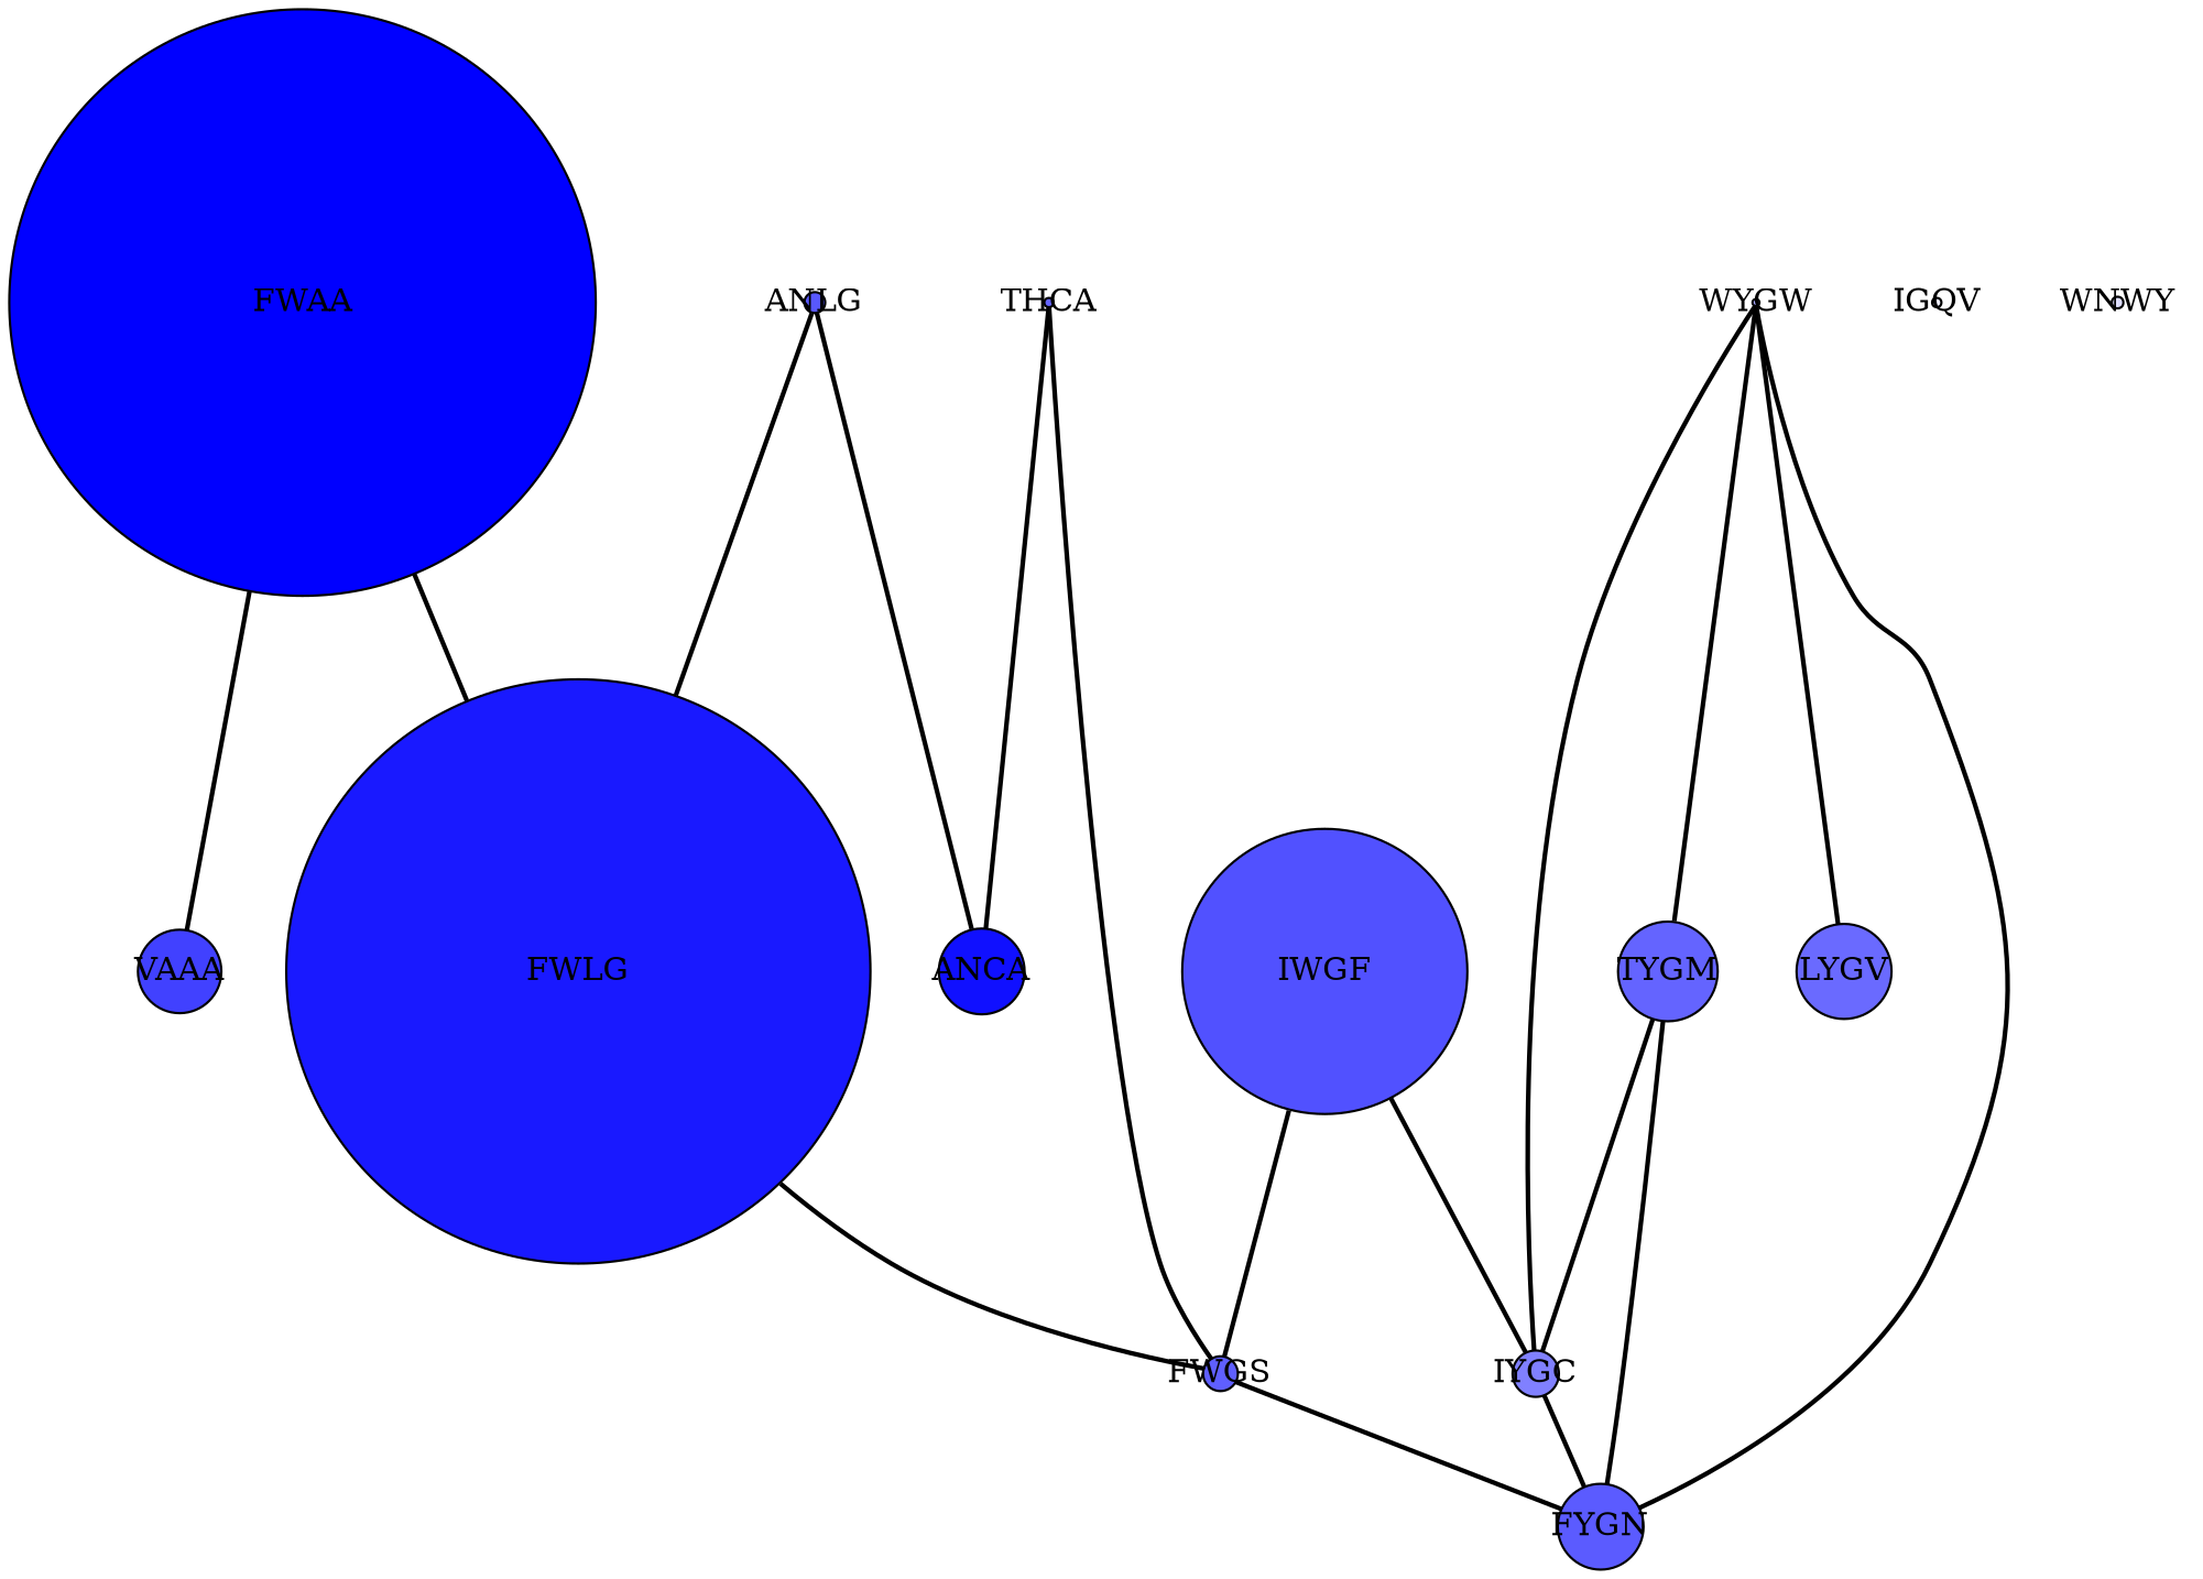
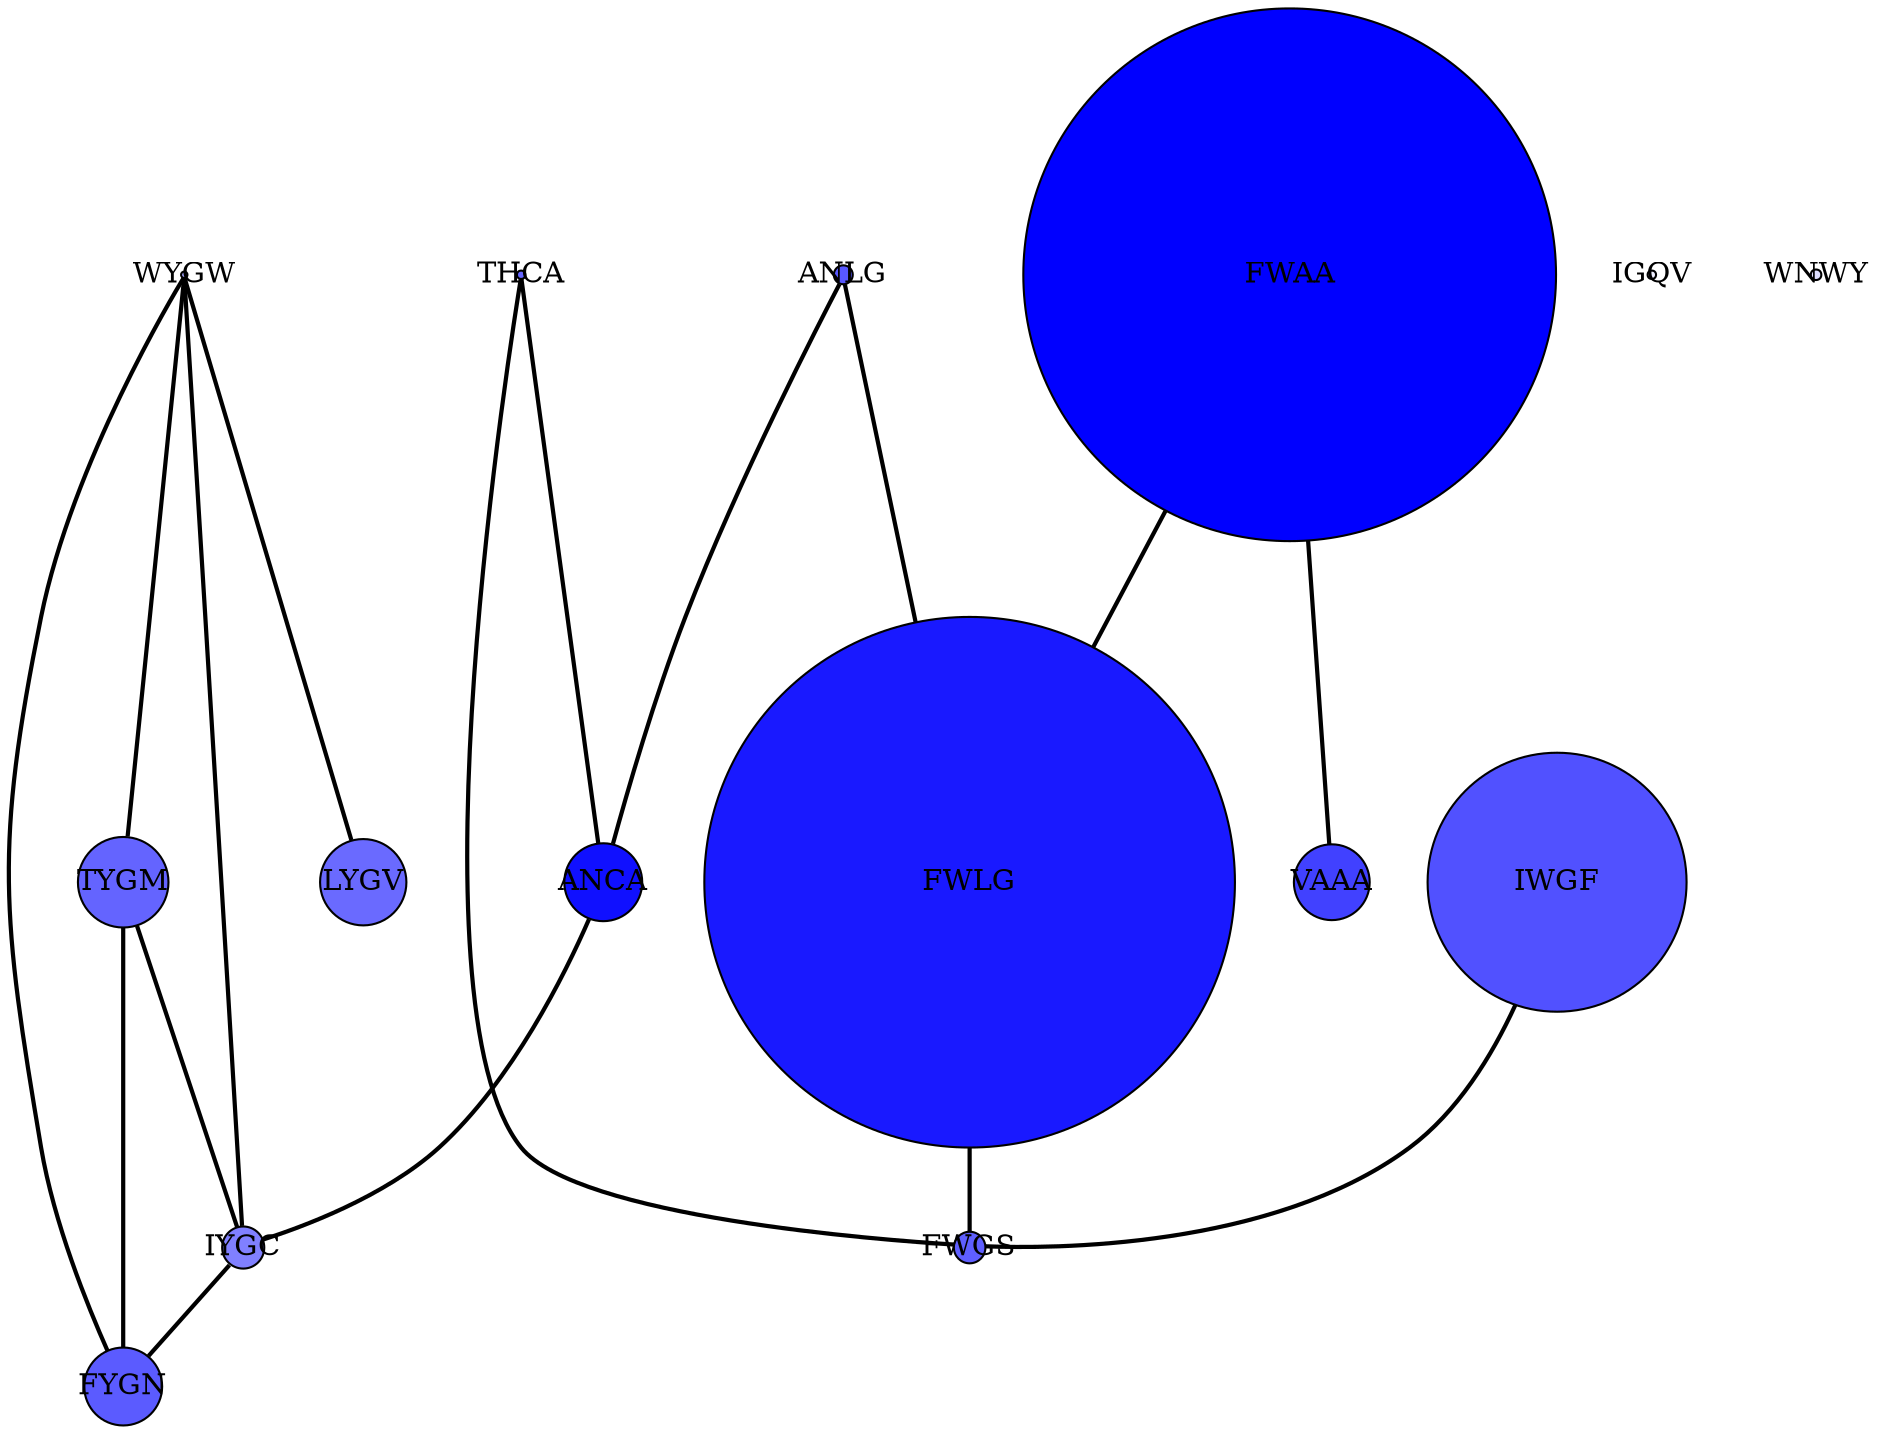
  strict graph {
    node [color=black fixedsize=shape shape=circle style="filled,rounded"]
    edge [color=black style=bold]
    FYGN [fillcolor="0.666666666667,0.642125075947,1" width=0.50982816]
    FWGS [fillcolor="0.666666666667,0.625756201143,1" width=0.21069608]
    IYGC [fillcolor="0.666666666667,0.497964247029,1" width=0.27110272]
    FWLG [fillcolor="0.666666666667,0.901808056689,1" width=3.5030516]
    VAAA [fillcolor="0.666666666667,0.743019350014,1" width=0.50505432]
    TYGM [fillcolor="0.666666666667,0.606103178641,1" width=0.59847768]
    LYGV [fillcolor="0.666666666667,0.582185633913,1" width=0.57127]
    IWGF [fillcolor="0.666666666667,0.681718887049,1" width=1.70256184]
    ANCA [fillcolor="0.666666666667,0.936695584051,1" width=0.51138672]
    THCA [fillcolor="0.666666666667,0.604812362309,1" width=0.05838536]
    WYGW [fillcolor="0.666666666667,0.350919034084,1" width=0.03791048]
    ANLG [fillcolor="0.666666666667,0.655900004307,1" width=0.13115448]
    IGQV [fillcolor="0.666666666667,0.0647817471514,1" width=0.0493492]
    FWAA [fillcolor="0.666666666667,1,1" width=3.51136384]
    WNWY [fillcolor="0.666666666667,0.130573612586,1" width=0.06627376]
-   FWGS -- FYGN
    IYGC -- FYGN
    FWLG -- FWGS
    TYGM -- FYGN
    TYGM -- IYGC
    IWGF -- FWGS
-   IWGF -- IYGC
+   ANCA -- IYGC
    THCA -- FWGS
    THCA -- ANCA
    WYGW -- FYGN
    WYGW -- IYGC
    WYGW -- TYGM
    WYGW -- LYGV
    ANLG -- FWLG
    ANLG -- ANCA
    FWAA -- FWLG
    FWAA -- VAAA
  }
